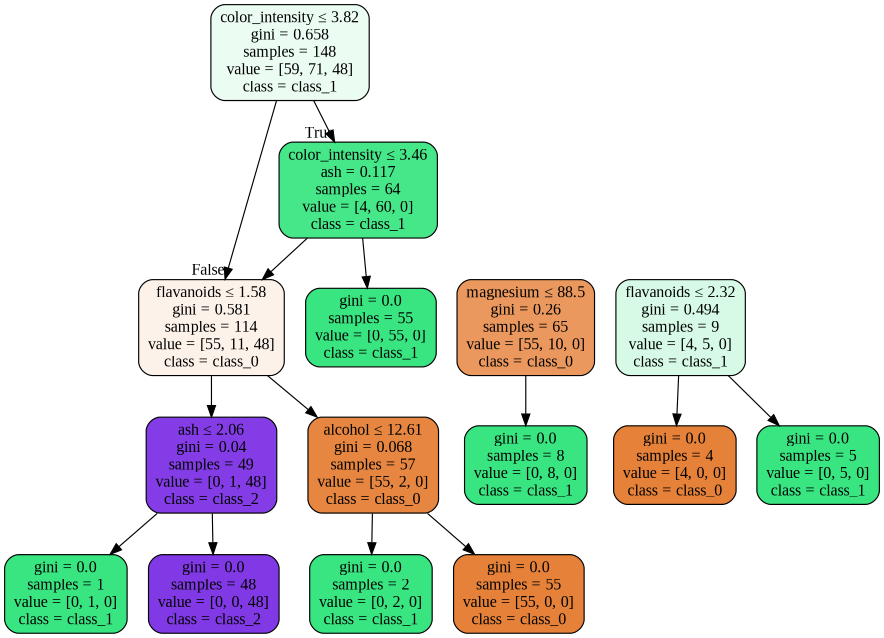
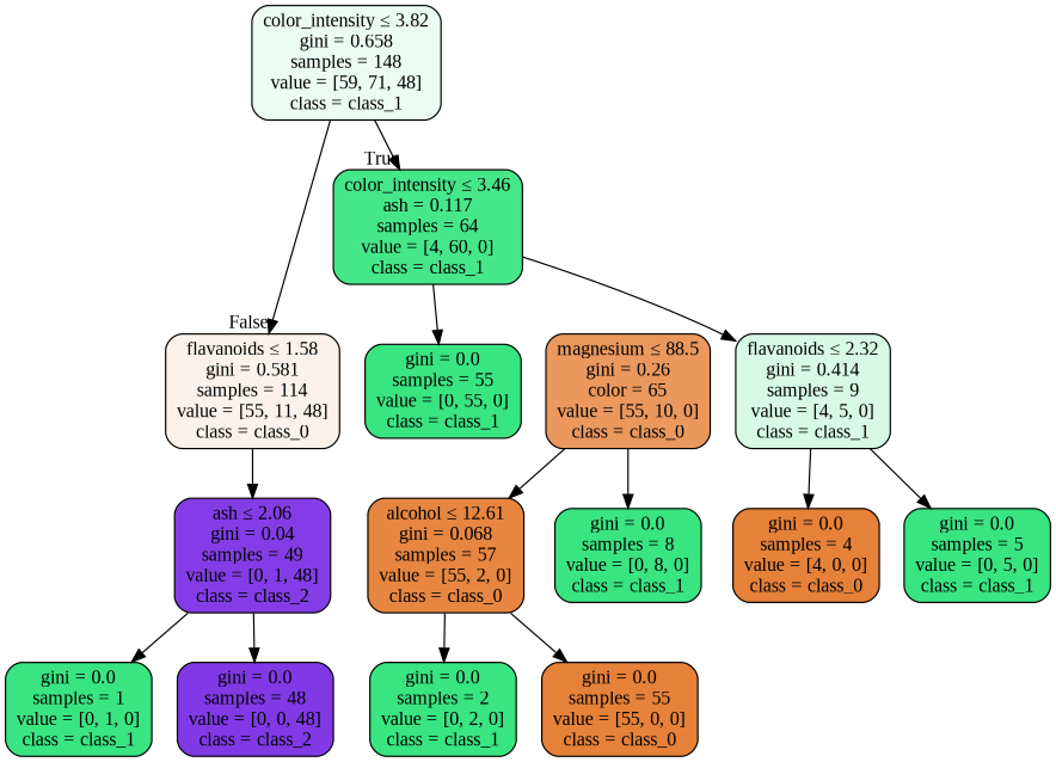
  digraph {
    fontname="Liberation Serif"
    node [color=black fillcolor="#39e581" fontname="Liberation Serif" shape=box style="filled, rounded"]
    edge [fontname="Liberation Serif"]
    n1 [fillcolor="#ebfcf2" label=<color_intensity &le; 3.82<br/>gini = 0.658<br/>samples = 148<br/>value = [59, 71, 48]<br/>class = class_1>]
    n2 [fillcolor="#46e789" label=<color_intensity &le; 3.46<br/>ash = 0.117<br/>samples = 64<br/>value = [4, 60, 0]<br/>class = class_1>]
    n3 [fillcolor="#fcf2ea" label=<flavanoids &le; 1.58<br/>gini = 0.581<br/>samples = 114<br/>value = [55, 11, 48]<br/>class = class_0>]
    n4 [label=<gini = 0.0<br/>samples = 55<br/>value = [0, 55, 0]<br/>class = class_1>]
-   n5 [fillcolor="#d7fae6" label=<flavanoids &le; 2.32<br/>gini = 0.494<br/>samples = 9<br/>value = [4, 5, 0]<br/>class = class_1>]
+   n5 [fillcolor="#d7fae6" label=<flavanoids &le; 2.32<br/>gini = 0.414<br/>samples = 9<br/>value = [4, 5, 0]<br/>class = class_1>]
    n6 [fillcolor="#843de6" label=<ash &le; 2.06<br/>gini = 0.04<br/>samples = 49<br/>value = [0, 1, 48]<br/>class = class_2>]
    n7 [label=<gini = 0.0<br/>samples = 5<br/>value = [0, 5, 0]<br/>class = class_1>]
    n8 [fillcolor="#e58139" label=<gini = 0.0<br/>samples = 4<br/>value = [4, 0, 0]<br/>class = class_0>]
    n9 [label=<gini = 0.0<br/>samples = 1<br/>value = [0, 1, 0]<br/>class = class_1>]
    n10 [fillcolor="#8139e5" label=<gini = 0.0<br/>samples = 48<br/>value = [0, 0, 48]<br/>class = class_2>]
-   n11 [fillcolor="#ea985d" label=<magnesium &le; 88.5<br/>gini = 0.26<br/>samples = 65<br/>value = [55, 10, 0]<br/>class = class_0>]
+   n11 [fillcolor="#ea985d" label=<magnesium &le; 88.5<br/>gini = 0.26<br/>color = 65<br/>value = [55, 10, 0]<br/>class = class_0>]
    n12 [label=<gini = 0.0<br/>samples = 8<br/>value = [0, 8, 0]<br/>class = class_1>]
    n13 [fillcolor="#e68640" label=<alcohol &le; 12.61<br/>gini = 0.068<br/>samples = 57<br/>value = [55, 2, 0]<br/>class = class_0>]
    n14 [label=<gini = 0.0<br/>samples = 2<br/>value = [0, 2, 0]<br/>class = class_1>]
    n15 [fillcolor="#e58139" label=<gini = 0.0<br/>samples = 55<br/>value = [55, 0, 0]<br/>class = class_0>]
    n1 -> n2 [headlabel=True labelangle=45 labeldistance=2.5]
    n1 -> n3 [headlabel=False labelangle=-45 labeldistance=2.5]
    n2 -> n4
-   n2 -> n3
+   n2 -> n5
    n3 -> n6
    n5 -> n7
    n5 -> n8
    n6 -> n9
    n6 -> n10
    n11 -> n12
-   n3 -> n13
+   n11 -> n13
    n13 -> n14
    n13 -> n15
  }
